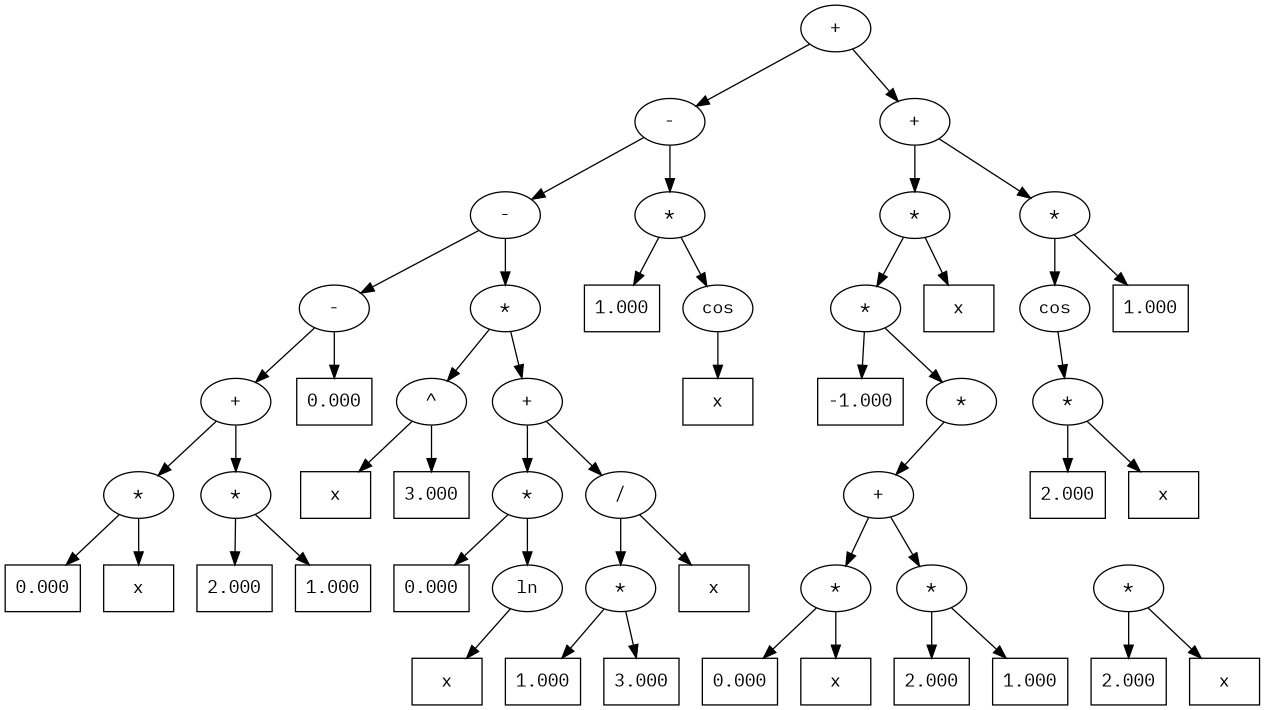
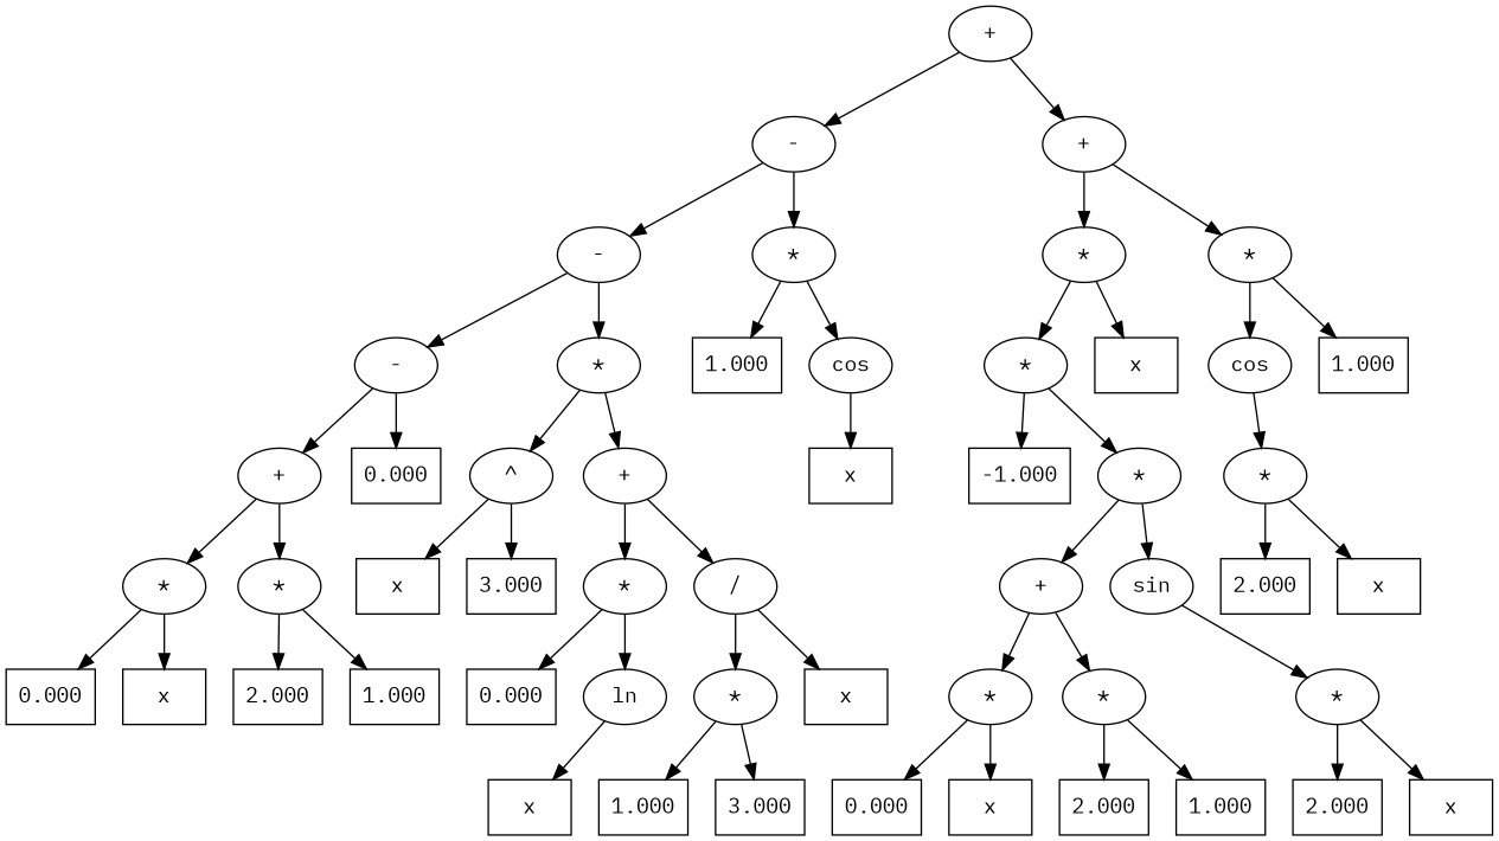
  digraph {
    fontname="IBM Plex Mono"
    node [fontname="IBM Plex Mono"]
    edge [fontname="IBM Plex Mono"]
    n1 [label="+"]
    n2 [label="-"]
    n3 [label="+"]
    n4 [label="-"]
    n5 [label="*"]
    n6 [label="-"]
    n7 [label="*"]
    n8 [label="+"]
    n9 [label=0.000 shape=box]
    n10 [label="*"]
    n11 [label="*"]
    n12 [label=0.000 shape=box]
    n13 [label=x shape=box]
    n14 [label=2.000 shape=box]
    n15 [label=1.000 shape=box]
    n16 [label="^"]
    n17 [label="+"]
    n18 [label=x shape=box]
    n19 [label=3.000 shape=box]
    n20 [label="*"]
    n21 [label="/"]
    n22 [label=0.000 shape=box]
    n23 [label=ln]
    n24 [label=x shape=box]
    n25 [label="*"]
    n26 [label=x shape=box]
    n27 [label=1.000 shape=box]
    n28 [label=3.000 shape=box]
    n29 [label=1.000 shape=box]
    n30 [label=cos]
    n31 [label=x shape=box]
    n32 [label="*"]
    n33 [label="*"]
    n34 [label="*"]
    n35 [label=x shape=box]
    n36 [label=-1.000 shape=box]
    n37 [label="*"]
    n38 [label="+"]
+   n39 [label=sin]
    n40 [label="*"]
    n41 [label="*"]
    n42 [label=0.000 shape=box]
    n43 [label=x shape=box]
    n44 [label=2.000 shape=box]
    n45 [label=1.000 shape=box]
    n46 [label="*"]
    n47 [label=2.000 shape=box]
    n48 [label=x shape=box]
    n49 [label=cos]
    n50 [label=1.000 shape=box]
    n51 [label="*"]
    n52 [label=2.000 shape=box]
    n53 [label=x shape=box]
    n1 -> n2
    n1 -> n3
    n2 -> n4
    n2 -> n5
    n3 -> n32
    n3 -> n33
    n4 -> n6
    n4 -> n7
    n5 -> n29
    n5 -> n30
    n6 -> n8
    n6 -> n9
    n7 -> n16
    n7 -> n17
    n8 -> n10
    n8 -> n11
    n10 -> n12
    n10 -> n13
    n11 -> n14
    n11 -> n15
    n16 -> n18
    n16 -> n19
    n17 -> n20
    n17 -> n21
    n20 -> n22
    n20 -> n23
    n21 -> n25
    n21 -> n26
    n23 -> n24
    n25 -> n27
    n25 -> n28
    n30 -> n31
    n32 -> n34
    n32 -> n35
    n33 -> n49
    n33 -> n50
    n34 -> n36
    n34 -> n37
    n37 -> n38
+   n37 -> n39
    n38 -> n40
    n38 -> n41
+   n39 -> n46
    n40 -> n42
    n40 -> n43
    n41 -> n44
    n41 -> n45
    n46 -> n47
    n46 -> n48
    n49 -> n51
    n51 -> n52
    n51 -> n53
  }
